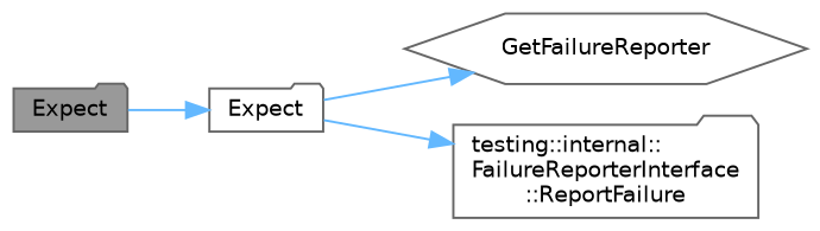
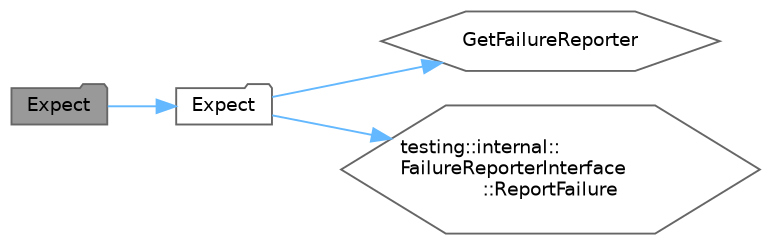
  digraph {
    rankdir=LR
    node [color=grey40 fillcolor=white fontname=Helvetica fontsize=10 shape=folder style=filled]
    edge [color=steelblue1 fontname=Helvetica fontsize=10 labelfontname=Helvetica labelfontsize=10 style=solid]
    n1 [color=gray40 fillcolor=grey60 fontcolor=black height=0.2 label=Expect width=0.4]
    n2 [height=0.2 label=Expect width=0.4]
    n3 [height=0.2 label=GetFailureReporter shape=hexagon width=0.4]
-   n4 [height=0.2 label="testing::internal::\lFailureReporterInterface\l::ReportFailure" width=0.4]
+   n4 [height=0.2 label="testing::internal::\lFailureReporterInterface\l::ReportFailure" shape=hexagon width=0.4]
    n1 -> n2
    n2 -> n3
    n2 -> n4
  }
